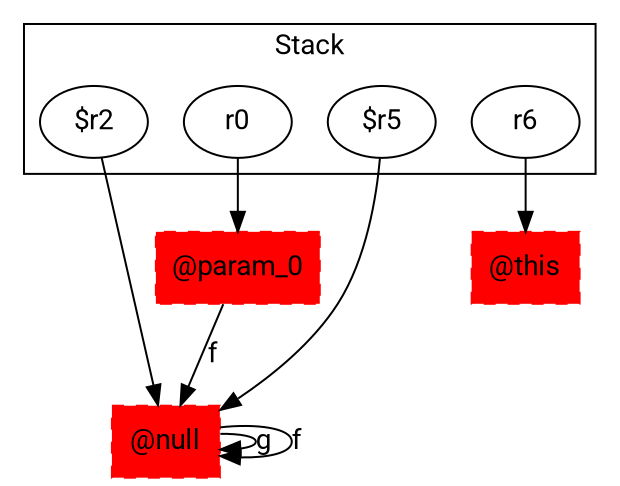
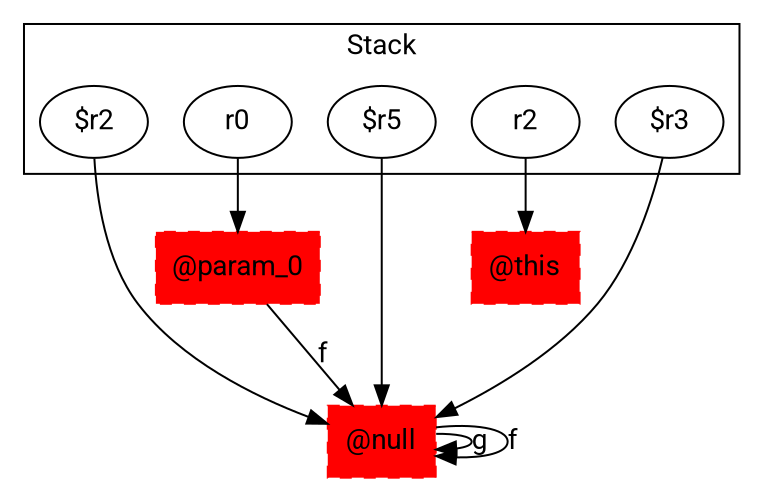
  digraph {
    fontname=Roboto
    rankDir=LR
    node [fontname=Roboto]
    edge [fontname=Roboto]
    "$r2"
    r0
    "$r5"
-   r6
+   r6 [label=r2]
+   "$r3"
    "@null" [color=red shape=box style="filled,dashed"]
    "@param_0" [color=red shape=box style="filled,dashed"]
    "@this" [color=red shape=box style="filled,dashed"]
    subgraph cluster_1 {
      label=Stack
      "$r2"
      r0
      "$r5"
      r6
+     "$r3"
    }
    "$r2" -> "@null"
    r0 -> "@param_0"
    "$r5" -> "@null"
    r6 -> "@this"
+   "$r3" -> "@null"
    "@null" -> "@null" [label=g weight=0.2]
    "@null" -> "@null" [label=f weight=0.2]
    "@param_0" -> "@null" [label=f weight=0.2]
  }
